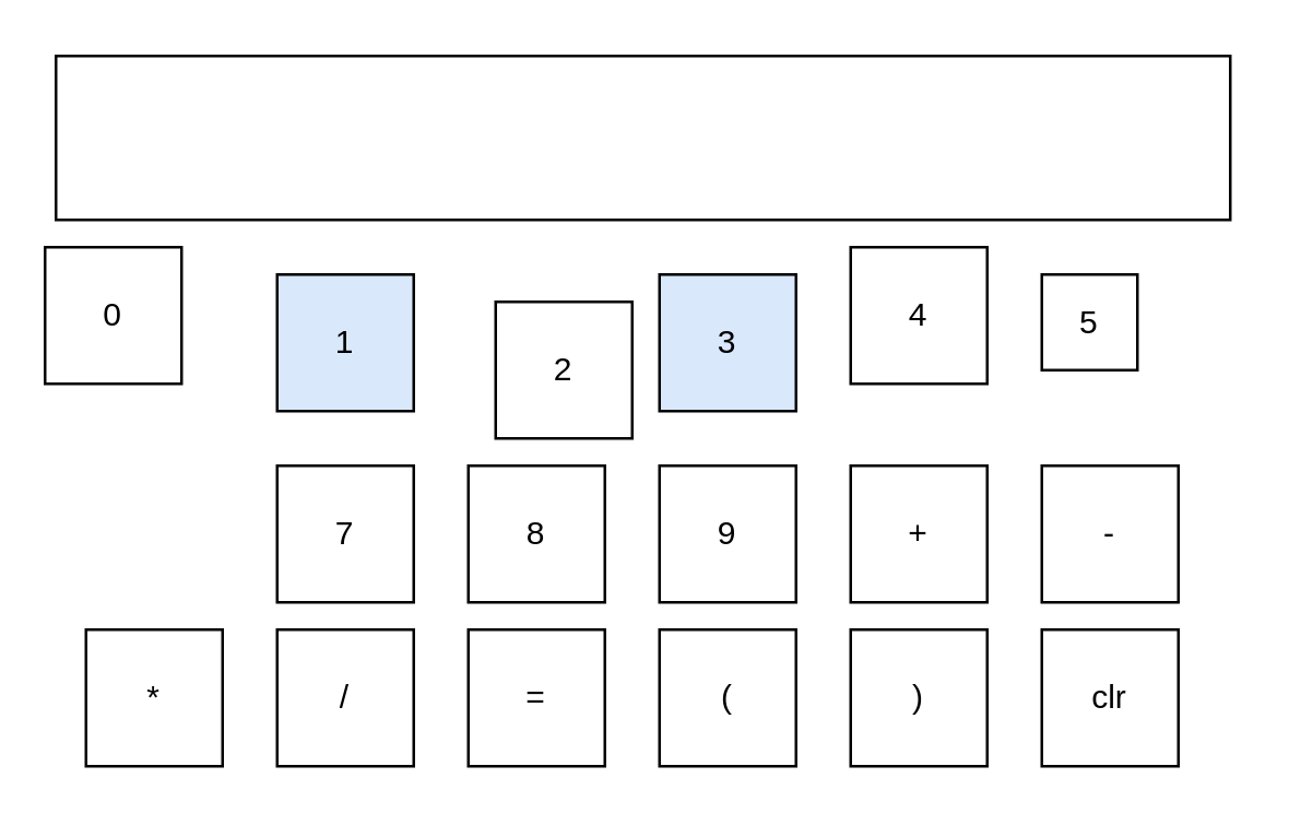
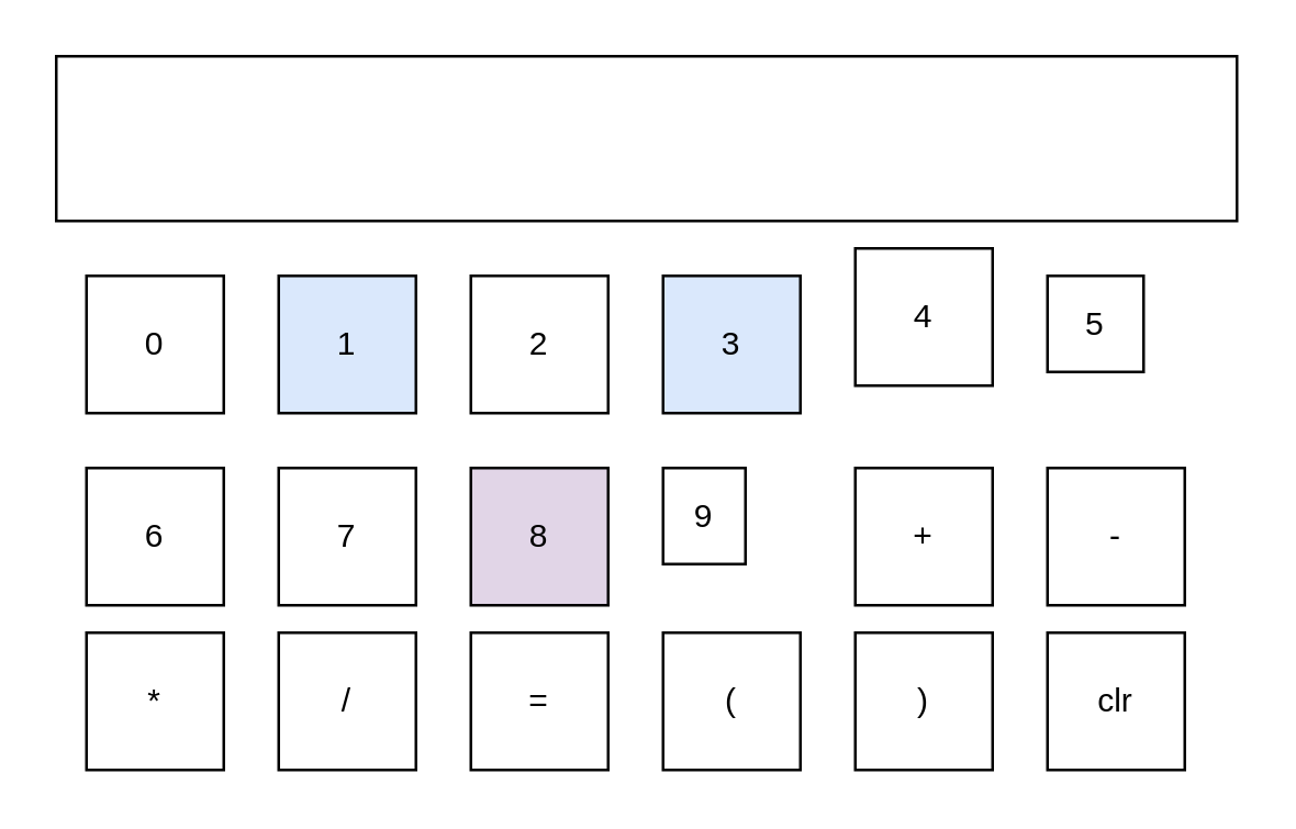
  <mxCell id="0" />
  <mxCell id="1" parent="0" />
  <mxCell id="2" value="" style="rounded=0;whiteSpace=wrap;html=1;" vertex="1" parent="1"><mxGeometry x="20" y="20" width="430" height="60" as="geometry" /></mxCell>
- <mxCell id="3" value="0" style="whiteSpace=wrap;html=1;aspect=fixed;" vertex="1" parent="1"><mxGeometry x="16" y="90" width="50" height="50" as="geometry" /></mxCell>
+ <mxCell id="3" value="0" style="whiteSpace=wrap;html=1;aspect=fixed;" vertex="1" parent="1"><mxGeometry x="31" y="100" width="50" height="50" as="geometry" /></mxCell>
  <mxCell id="4" value="1" style="whiteSpace=wrap;html=1;aspect=fixed;fillColor=#dae8fc;" vertex="1" parent="1"><mxGeometry x="101" y="100" width="50" height="50" as="geometry" /></mxCell>
  <mxCell id="5" value="3" style="whiteSpace=wrap;html=1;aspect=fixed;fillColor=#dae8fc;" vertex="1" parent="1"><mxGeometry x="241" y="100" width="50" height="50" as="geometry" /></mxCell>
  <mxCell id="6" value="4" style="whiteSpace=wrap;html=1;aspect=fixed;" vertex="1" parent="1"><mxGeometry x="311" y="90" width="50" height="50" as="geometry" /></mxCell>
  <mxCell id="7" value="5" style="whiteSpace=wrap;html=1;aspect=fixed;" vertex="1" parent="1"><mxGeometry x="381" y="100" width="35" height="35" as="geometry" /></mxCell>
- <mxCell id="8" value="2" style="whiteSpace=wrap;html=1;aspect=fixed;" vertex="1" parent="1"><mxGeometry x="181" y="110" width="50" height="50" as="geometry" /></mxCell>
+ <mxCell id="8" value="2" style="whiteSpace=wrap;html=1;aspect=fixed;" vertex="1" parent="1"><mxGeometry x="171" y="100" width="50" height="50" as="geometry" /></mxCell>
+ <mxCell id="9" value="6" style="whiteSpace=wrap;html=1;aspect=fixed;" vertex="1" parent="1"><mxGeometry x="31" y="170" width="50" height="50" as="geometry" /></mxCell>
  <mxCell id="10" value="7" style="whiteSpace=wrap;html=1;aspect=fixed;" vertex="1" parent="1"><mxGeometry x="101" y="170" width="50" height="50" as="geometry" /></mxCell>
- <mxCell id="11" value="9" style="whiteSpace=wrap;html=1;aspect=fixed;" vertex="1" parent="1"><mxGeometry x="241" y="170" width="50" height="50" as="geometry" /></mxCell>
+ <mxCell id="11" value="9" style="whiteSpace=wrap;html=1;aspect=fixed;" vertex="1" parent="1"><mxGeometry x="241" y="170" width="30" height="35" as="geometry" /></mxCell>
  <mxCell id="12" value="+" style="whiteSpace=wrap;html=1;aspect=fixed;" vertex="1" parent="1"><mxGeometry x="311" y="170" width="50" height="50" as="geometry" /></mxCell>
  <mxCell id="13" value="&lt;div style=&quot;text-align: start;&quot;&gt;-&lt;/div&gt;" style="whiteSpace=wrap;html=1;aspect=fixed;" vertex="1" parent="1"><mxGeometry x="381" y="170" width="50" height="50" as="geometry" /></mxCell>
- <mxCell id="14" value="8" style="whiteSpace=wrap;html=1;aspect=fixed;" vertex="1" parent="1"><mxGeometry x="171" y="170" width="50" height="50" as="geometry" /></mxCell>
+ <mxCell id="14" value="8" style="whiteSpace=wrap;html=1;aspect=fixed;fillColor=#e1d5e7;" vertex="1" parent="1"><mxGeometry x="171" y="170" width="50" height="50" as="geometry" /></mxCell>
  <mxCell id="15" value="*" style="whiteSpace=wrap;html=1;aspect=fixed;" vertex="1" parent="1"><mxGeometry x="31" y="230" width="50" height="50" as="geometry" /></mxCell>
  <mxCell id="16" value="/" style="whiteSpace=wrap;html=1;aspect=fixed;" vertex="1" parent="1"><mxGeometry x="101" y="230" width="50" height="50" as="geometry" /></mxCell>
  <mxCell id="17" value="(" style="whiteSpace=wrap;html=1;aspect=fixed;" vertex="1" parent="1"><mxGeometry x="241" y="230" width="50" height="50" as="geometry" /></mxCell>
  <mxCell id="18" value=")" style="whiteSpace=wrap;html=1;aspect=fixed;" vertex="1" parent="1"><mxGeometry x="311" y="230" width="50" height="50" as="geometry" /></mxCell>
  <mxCell id="19" value="=" style="whiteSpace=wrap;html=1;aspect=fixed;" vertex="1" parent="1"><mxGeometry x="171" y="230" width="50" height="50" as="geometry" /></mxCell>
  <mxCell id="20" value="clr" style="whiteSpace=wrap;html=1;aspect=fixed;" vertex="1" parent="1"><mxGeometry x="381" y="230" width="50" height="50" as="geometry" /></mxCell>
